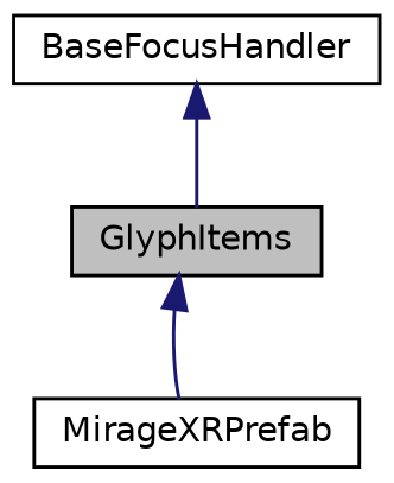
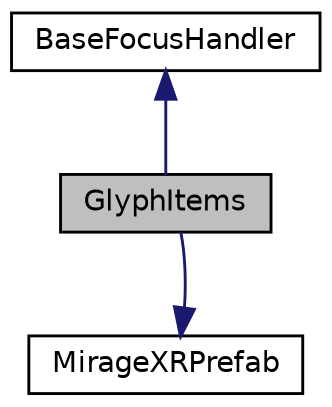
  digraph {
    fontname="DejaVu Sans"
    node [color=black fillcolor=white fontname="DejaVu Sans" fontsize=10 shape=record style=filled]
    edge [color=midnightblue dir=back fontname="DejaVu Sans" fontsize=10 labelfontname=Helvetica labelfontsize=10 style=solid]
    n1 [fillcolor=grey75 fontcolor=black height=0.2 label=GlyphItems width=0.4]
    n2 [height=0.2 label=MirageXRPrefab width=0.4]
    n3 [height=0.2 label=BaseFocusHandler width=0.4]
-   n1 -> n2
+   n2 -> n1
    n3 -> n1
  }
